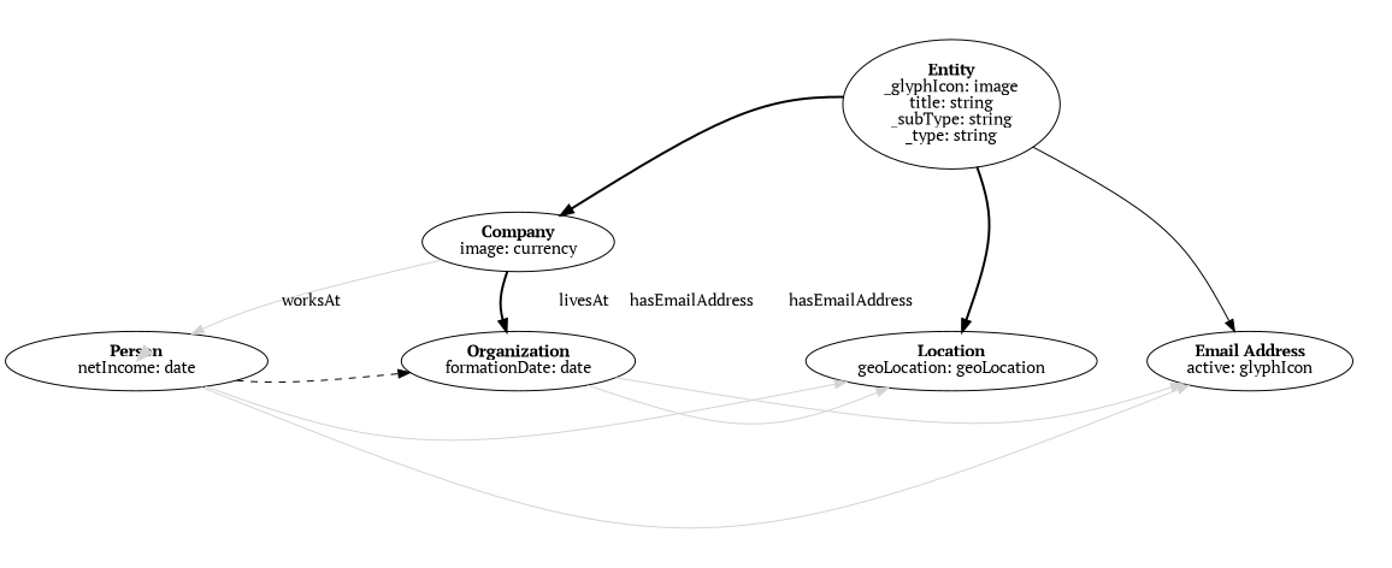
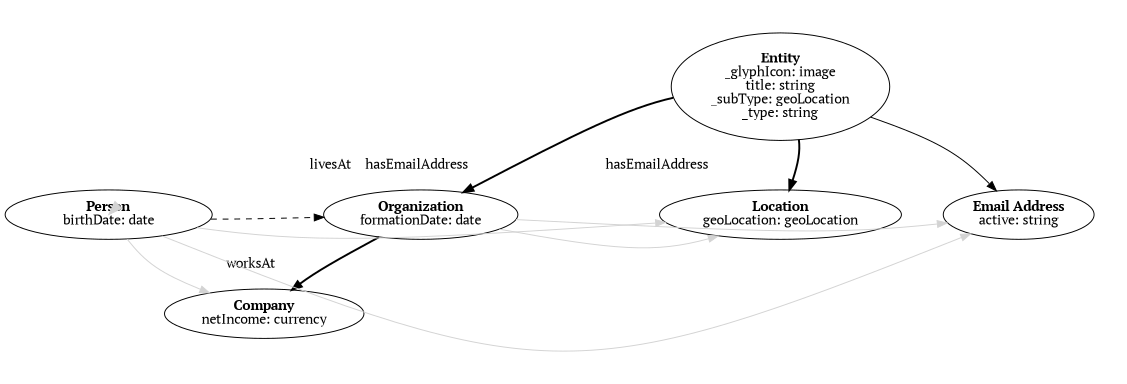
  digraph {
    fontname="PT Serif"
    nodesep=0.6
    splines=curved
    node [fontname="PT Serif"]
    edge [color=lightgrey fontname="PT Serif"]
-   n1 [label=<<B>Entity</B><BR/>_glyphIcon: image<BR/>title: string<BR/>_subType: string<BR/>_type: string>]
-   n2 [label=<<B>Company</B><BR/>image: currency>]
-   n3 [label=<<B>Person</B><BR/>netIncome: date>]
+   n1 [label=<<B>Entity</B><BR/>_glyphIcon: image<BR/>title: string<BR/>_subType: geoLocation<BR/>_type: string>]
+   n2 [label=<<B>Company</B><BR/>netIncome: currency>]
+   n3 [label=<<B>Person</B><BR/>birthDate: date>]
    n4 [label=<<B>Organization</B><BR/>formationDate: date>]
    n5 [label=<<B>Location</B><BR/>geoLocation: geoLocation>]
-   n6 [label=<<B>Email Address</B><BR/>active: glyphIcon>]
+   n6 [label=<<B>Email Address</B><BR/>active: string>]
    subgraph sub_1 {
      rank=min
      n1
    }
    subgraph sub_2 {
      rank=same
    }
    subgraph sub_3 {
      rank=same
    }
    subgraph sub_4 {
      rank=same
      n2
    }
    subgraph sub_5 {
      rank=same
    }
    subgraph sub_6 {
      rank=same
    }
    subgraph sub_7 {
      rank=same
    }
    subgraph sub_8 {
      rank=same
      n3
      n4
      n5
      n6
    }
    n2 -> n4 [color=black style=bold]
    n3 -> n2 [label=worksAt]
    n3 -> n3 [label=knows]
    n3 -> n4 [color=black style=dashed]
    n3 -> n5 [label=livesAt]
    n3 -> n6 [label=hasEmailAddress]
-   n2 -> n1 [color=black style=bold]
+   n4 -> n1 [color=black style=bold]
    n4 -> n5 [label=headquarteredAt]
    n4 -> n6 [label=hasEmailAddress]
    n5 -> n1 [color=black style=bold]
    n6 -> n1 [color=black style=solid]
  }
